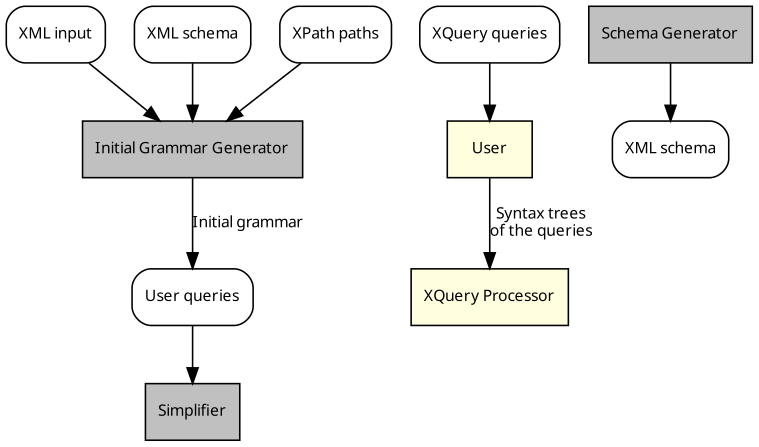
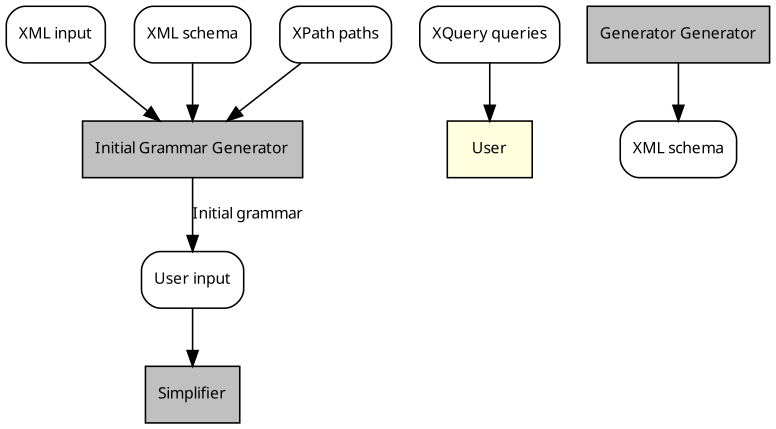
  digraph {
    node [fontname="TeXGyrePagella-Regular" fontsize=10 shape=rectangle style=rounded]
    edge [fontname="TeXGyrePagella-Regular" fontsize=10]
    n1 [label="XML input"]
    n2 [fillcolor=grey label="Initial Grammar Generator" style=filled]
-   n3 [label="User queries"]
+   n3 [label="User input"]
    n4 [label="XML schema"]
    n5 [label="XPath paths"]
    n6 [fillcolor=grey label=Simplifier style=filled]
    n7 [label="XQuery queries"]
    n8 [fillcolor=lightyellow label=User style=filled]
-   n9 [fillcolor=lightyellow label="XQuery Processor" style=filled]
-   n10 [fillcolor=grey label="Schema Generator" style=filled]
+   n10 [fillcolor=grey label="Generator Generator" style=filled]
    n11 [label="XML schema"]
    n1 -> n2
    n2 -> n3 [label="Initial grammar"]
    n3 -> n6
    n4 -> n2
    n5 -> n2
    n7 -> n8
-   n8 -> n9 [label=<Syntax trees<br/>of the queries>]
    n10 -> n11
  }
